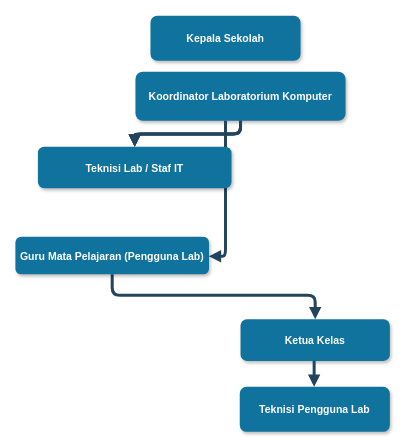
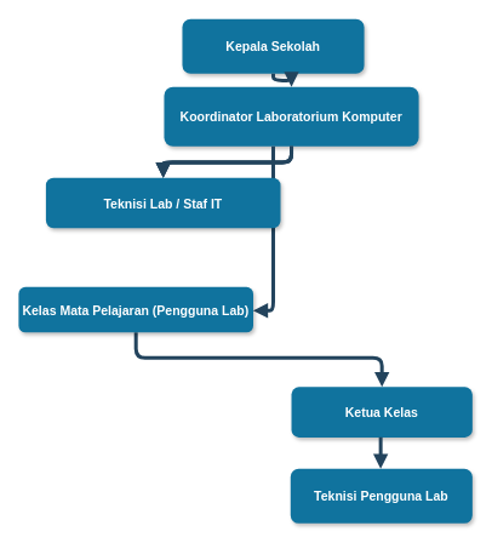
  <mxCell id="0" />
  <mxCell id="1" parent="0" />
  <mxCell id="2" value="Kepala Sekolah" style="rounded=1;fillColor=#10739E;strokeColor=none;shadow=1;gradientColor=none;fontStyle=1;fontColor=#FFFFFF;fontSize=14;" parent="1" vertex="1"><mxGeometry x="200" y="20.5" width="200" height="60" as="geometry" /></mxCell>
  <mxCell id="3" value="Koordinator Laboratorium Komputer" style="rounded=1;fillColor=#10739E;strokeColor=none;shadow=1;gradientColor=none;fontStyle=1;fontColor=#FFFFFF;fontSize=14;" parent="1" vertex="1"><mxGeometry x="180" y="95" width="280" height="65.5" as="geometry" /></mxCell>
  <mxCell id="4" value="Ketua Kelas" style="rounded=1;fillColor=#10739E;strokeColor=none;shadow=1;gradientColor=none;fontStyle=1;fontColor=#FFFFFF;fontSize=14;" parent="1" vertex="1"><mxGeometry x="320" y="425" width="199" height="55.5" as="geometry" /></mxCell>
  <mxCell id="5" value="Teknisi Pengguna Lab" style="rounded=1;fillColor=#10739E;strokeColor=none;shadow=1;gradientColor=none;fontStyle=1;fontColor=#FFFFFF;fontSize=14;" parent="1" vertex="1"><mxGeometry x="319" y="515" width="200" height="60" as="geometry" /></mxCell>
+ <mxCell id="6" value="" style="edgeStyle=elbowEdgeStyle;elbow=vertical;strokeWidth=4;endArrow=block;endFill=1;fontStyle=1;strokeColor=#23445D;" parent="1" source="2" target="3" edge="1"><mxGeometry x="22" y="165.5" width="100" height="100" as="geometry"><mxPoint x="-448" y="80.5" as="sourcePoint" /><mxPoint x="-348" y="-19.5" as="targetPoint" /></mxGeometry></mxCell>
  <mxCell id="7" value="" style="edgeStyle=elbowEdgeStyle;elbow=vertical;strokeWidth=4;endArrow=block;endFill=1;fontStyle=1;strokeColor=#23445D;" parent="1" source="3" target="13" edge="1"><mxGeometry x="22" y="165.5" width="100" height="100" as="geometry"><mxPoint x="-448" y="80.5" as="sourcePoint" /><mxPoint x="-348" y="-19.5" as="targetPoint" /></mxGeometry></mxCell>
  <mxCell id="8" value="" style="edgeStyle=elbowEdgeStyle;elbow=vertical;strokeWidth=4;endArrow=block;endFill=1;fontStyle=1;strokeColor=#23445D;exitX=0.5;exitY=1;exitDx=0;exitDy=0;entryX=0.5;entryY=0;entryDx=0;entryDy=0;" parent="1" source="11" target="4" edge="1"><mxGeometry x="22" y="165.5" width="100" height="100" as="geometry"><mxPoint x="161.724" y="365" as="sourcePoint" /><mxPoint x="442.27" y="433.05" as="targetPoint" /><Array as="points"><mxPoint x="442.27" y="393.05" /></Array></mxGeometry></mxCell>
  <mxCell id="9" value="" style="edgeStyle=elbowEdgeStyle;elbow=vertical;strokeWidth=4;endArrow=block;endFill=1;fontStyle=1;strokeColor=#23445D;entryX=0.999;entryY=0.521;entryDx=0;entryDy=0;entryPerimeter=0;" edge="1" parent="1" source="3" target="11"><mxGeometry x="22" y="165.5" width="100" height="100" as="geometry"><mxPoint x="302" y="221" as="sourcePoint" /><mxPoint x="-88" y="441" as="targetPoint" /><Array as="points"><mxPoint x="300" y="341" /></Array></mxGeometry></mxCell>
  <mxCell id="10" value="" style="edgeStyle=elbowEdgeStyle;elbow=vertical;strokeWidth=4;endArrow=block;endFill=1;fontStyle=1;strokeColor=#23445D;" edge="1" parent="1" source="3" target="13"><mxGeometry x="22" y="165.5" width="100" height="100" as="geometry"><mxPoint x="182" y="221" as="sourcePoint" /><mxPoint x="182" y="431" as="targetPoint" /><Array as="points" /></mxGeometry></mxCell>
- <mxCell id="11" value="Guru Mata Pelajaran (Pengguna Lab)" style="rounded=1;fillColor=#10739E;strokeColor=none;shadow=1;gradientColor=none;fontStyle=1;fontColor=#FFFFFF;fontSize=14;" parent="1" vertex="1"><mxGeometry x="20" y="315" width="258" height="50" as="geometry" /></mxCell>
+ <mxCell id="11" value="Kelas Mata Pelajaran (Pengguna Lab)" style="rounded=1;fillColor=#10739E;strokeColor=none;shadow=1;gradientColor=none;fontStyle=1;fontColor=#FFFFFF;fontSize=14;" parent="1" vertex="1"><mxGeometry x="20" y="315" width="258" height="50" as="geometry" /></mxCell>
  <mxCell id="12" value="" style="edgeStyle=elbowEdgeStyle;elbow=vertical;strokeWidth=4;endArrow=block;endFill=1;fontStyle=1;strokeColor=#23445D;" edge="1" parent="1" source="3" target="13"><mxGeometry x="22" y="165.5" width="100" height="100" as="geometry"><mxPoint x="302" y="181" as="sourcePoint" /><mxPoint x="159" y="345" as="targetPoint" /></mxGeometry></mxCell>
  <mxCell id="13" value="Teknisi Lab / Staf IT" style="rounded=1;fillColor=#10739E;strokeColor=none;shadow=1;gradientColor=none;fontStyle=1;fontColor=#FFFFFF;fontSize=14;" parent="1" vertex="1"><mxGeometry x="50" y="195" width="258" height="55.5" as="geometry" /></mxCell>
  <mxCell id="14" value="" style="edgeStyle=elbowEdgeStyle;elbow=vertical;strokeWidth=4;endArrow=block;endFill=1;fontStyle=1;strokeColor=#23445D;exitX=0.493;exitY=0.995;exitDx=0;exitDy=0;exitPerimeter=0;entryX=0.5;entryY=0;entryDx=0;entryDy=0;" edge="1" parent="1" source="4" target="5"><mxGeometry x="22" y="165.5" width="100" height="100" as="geometry"><mxPoint x="429.78" y="463.5" as="sourcePoint" /><mxPoint x="430" y="515" as="targetPoint" /><Array as="points"><mxPoint x="420" y="515" /></Array></mxGeometry></mxCell>
